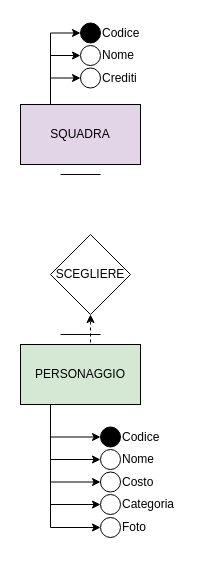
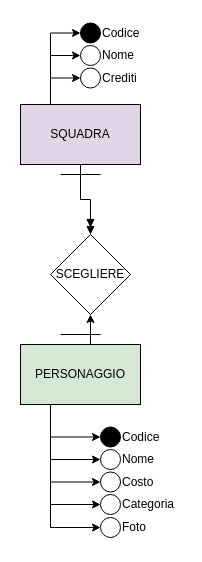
  <mxCell id="0" />
  <mxCell id="1" parent="0" />
+ <mxCell id="2" style="edgeStyle=orthogonalEdgeStyle;rounded=0;orthogonalLoop=1;jettySize=auto;html=1;exitX=0.5;exitY=1;exitDx=0;exitDy=0;entryX=0.5;entryY=0;entryDx=0;entryDy=0;endArrow=doubleBlock;endFill=1;" edge="1" parent="1" source="6" target="14"><mxGeometry relative="1" as="geometry" /></mxCell>
  <mxCell id="3" style="edgeStyle=orthogonalEdgeStyle;rounded=0;orthogonalLoop=1;jettySize=auto;html=1;exitX=0.25;exitY=0;exitDx=0;exitDy=0;entryX=0;entryY=0.5;entryDx=0;entryDy=0;" edge="1" parent="1" source="6" target="19"><mxGeometry relative="1" as="geometry" /></mxCell>
  <mxCell id="4" style="edgeStyle=orthogonalEdgeStyle;rounded=0;orthogonalLoop=1;jettySize=auto;html=1;exitX=0.25;exitY=0;exitDx=0;exitDy=0;entryX=0;entryY=0.5;entryDx=0;entryDy=0;" edge="1" parent="1" source="6" target="15"><mxGeometry relative="1" as="geometry" /></mxCell>
  <mxCell id="5" style="edgeStyle=orthogonalEdgeStyle;rounded=0;orthogonalLoop=1;jettySize=auto;html=1;exitX=0.25;exitY=0;exitDx=0;exitDy=0;entryX=0;entryY=0.5;entryDx=0;entryDy=0;" edge="1" parent="1" source="6" target="17"><mxGeometry relative="1" as="geometry" /></mxCell>
  <mxCell id="6" value="SQUADRA" style="rounded=0;whiteSpace=wrap;html=1;fillColor=#e1d5e7;" vertex="1" parent="1"><mxGeometry x="20" y="104" width="120" height="60" as="geometry" /></mxCell>
- <mxCell id="7" style="edgeStyle=orthogonalEdgeStyle;rounded=0;orthogonalLoop=1;jettySize=auto;html=1;exitX=0.5;exitY=0;exitDx=0;exitDy=0;entryX=0.5;entryY=1;entryDx=0;entryDy=0;endArrow=classic;endFill=1;dashed=1;" edge="1" parent="1" source="13" target="14"><mxGeometry relative="1" as="geometry" /></mxCell>
+ <mxCell id="7" style="edgeStyle=orthogonalEdgeStyle;rounded=0;orthogonalLoop=1;jettySize=auto;html=1;exitX=0.5;exitY=0;exitDx=0;exitDy=0;entryX=0.5;entryY=1;entryDx=0;entryDy=0;endArrow=classic;endFill=1;" edge="1" parent="1" source="13" target="14"><mxGeometry relative="1" as="geometry" /></mxCell>
  <mxCell id="8" style="edgeStyle=orthogonalEdgeStyle;rounded=0;orthogonalLoop=1;jettySize=auto;html=1;exitX=0.25;exitY=1;exitDx=0;exitDy=0;entryX=0;entryY=0.5;entryDx=0;entryDy=0;" edge="1" parent="1" source="13" target="24"><mxGeometry relative="1" as="geometry" /></mxCell>
  <mxCell id="9" style="edgeStyle=orthogonalEdgeStyle;rounded=0;orthogonalLoop=1;jettySize=auto;html=1;exitX=0.25;exitY=1;exitDx=0;exitDy=0;entryX=0;entryY=0.5;entryDx=0;entryDy=0;" edge="1" parent="1" source="13" target="22"><mxGeometry relative="1" as="geometry" /></mxCell>
  <mxCell id="10" style="edgeStyle=orthogonalEdgeStyle;rounded=0;orthogonalLoop=1;jettySize=auto;html=1;exitX=0.25;exitY=1;exitDx=0;exitDy=0;entryX=0;entryY=0.5;entryDx=0;entryDy=0;" edge="1" parent="1" source="13" target="26"><mxGeometry relative="1" as="geometry" /></mxCell>
  <mxCell id="11" style="edgeStyle=orthogonalEdgeStyle;rounded=0;orthogonalLoop=1;jettySize=auto;html=1;exitX=0.25;exitY=1;exitDx=0;exitDy=0;entryX=0;entryY=0.5;entryDx=0;entryDy=0;" edge="1" parent="1" source="13" target="28"><mxGeometry relative="1" as="geometry" /></mxCell>
  <mxCell id="12" style="edgeStyle=orthogonalEdgeStyle;rounded=0;orthogonalLoop=1;jettySize=auto;html=1;exitX=0.25;exitY=1;exitDx=0;exitDy=0;entryX=0;entryY=0.5;entryDx=0;entryDy=0;" edge="1" parent="1" source="13" target="30"><mxGeometry relative="1" as="geometry" /></mxCell>
  <mxCell id="13" value="PERSONAGGIO" style="rounded=0;whiteSpace=wrap;html=1;fillColor=#d5e8d4;" vertex="1" parent="1"><mxGeometry x="20" y="344" width="120" height="60" as="geometry" /></mxCell>
  <mxCell id="14" value="SCEGLIERE" style="rhombus;whiteSpace=wrap;html=1;" vertex="1" parent="1"><mxGeometry x="50" y="234" width="80" height="80" as="geometry" /></mxCell>
  <mxCell id="15" value="" style="ellipse;whiteSpace=wrap;html=1;aspect=fixed;" vertex="1" parent="1"><mxGeometry x="80" y="45" width="20" height="20" as="geometry" /></mxCell>
  <mxCell id="16" value="Nome" style="text;html=1;align=left;verticalAlign=middle;whiteSpace=wrap;rounded=0;" vertex="1" parent="1"><mxGeometry x="100" y="42.5" width="60" height="25" as="geometry" /></mxCell>
  <mxCell id="17" value="" style="ellipse;whiteSpace=wrap;html=1;aspect=fixed;fillColor=#000000;" vertex="1" parent="1"><mxGeometry x="80" y="22.5" width="20" height="20" as="geometry" /></mxCell>
  <mxCell id="18" value="Codice" style="text;html=1;align=left;verticalAlign=middle;whiteSpace=wrap;rounded=0;" vertex="1" parent="1"><mxGeometry x="100" y="20" width="60" height="25" as="geometry" /></mxCell>
  <mxCell id="19" value="" style="ellipse;whiteSpace=wrap;html=1;aspect=fixed;" vertex="1" parent="1"><mxGeometry x="80" y="67.5" width="20" height="20" as="geometry" /></mxCell>
  <mxCell id="20" value="Crediti" style="text;html=1;align=left;verticalAlign=middle;whiteSpace=wrap;rounded=0;" vertex="1" parent="1"><mxGeometry x="100" y="65" width="60" height="25" as="geometry" /></mxCell>
  <mxCell id="21" value="" style="endArrow=none;html=1;rounded=0;" edge="1" parent="1"><mxGeometry width="50" height="50" relative="1" as="geometry"><mxPoint x="60" y="334" as="sourcePoint" /><mxPoint x="100" y="334" as="targetPoint" /></mxGeometry></mxCell>
  <mxCell id="22" value="" style="ellipse;whiteSpace=wrap;html=1;aspect=fixed;" vertex="1" parent="1"><mxGeometry x="100" y="449" width="20" height="20" as="geometry" /></mxCell>
  <mxCell id="23" value="Nome" style="text;html=1;align=left;verticalAlign=middle;whiteSpace=wrap;rounded=0;" vertex="1" parent="1"><mxGeometry x="120" y="446.5" width="60" height="25" as="geometry" /></mxCell>
  <mxCell id="24" value="" style="ellipse;whiteSpace=wrap;html=1;aspect=fixed;fillColor=#000000;" vertex="1" parent="1"><mxGeometry x="100" y="426.5" width="20" height="20" as="geometry" /></mxCell>
  <mxCell id="25" value="Codice" style="text;html=1;align=left;verticalAlign=middle;whiteSpace=wrap;rounded=0;" vertex="1" parent="1"><mxGeometry x="120" y="424" width="60" height="25" as="geometry" /></mxCell>
  <mxCell id="26" value="" style="ellipse;whiteSpace=wrap;html=1;aspect=fixed;" vertex="1" parent="1"><mxGeometry x="100" y="471.5" width="20" height="20" as="geometry" /></mxCell>
  <mxCell id="27" value="Costo" style="text;html=1;align=left;verticalAlign=middle;whiteSpace=wrap;rounded=0;" vertex="1" parent="1"><mxGeometry x="120" y="469" width="60" height="25" as="geometry" /></mxCell>
  <mxCell id="28" value="" style="ellipse;whiteSpace=wrap;html=1;aspect=fixed;" vertex="1" parent="1"><mxGeometry x="100" y="494" width="20" height="20" as="geometry" /></mxCell>
  <mxCell id="29" value="Categoria" style="text;html=1;align=left;verticalAlign=middle;whiteSpace=wrap;rounded=0;" vertex="1" parent="1"><mxGeometry x="120" y="491.5" width="60" height="25" as="geometry" /></mxCell>
  <mxCell id="30" value="" style="ellipse;whiteSpace=wrap;html=1;aspect=fixed;" vertex="1" parent="1"><mxGeometry x="100" y="517" width="20" height="20" as="geometry" /></mxCell>
  <mxCell id="31" value="Foto" style="text;html=1;align=left;verticalAlign=middle;whiteSpace=wrap;rounded=0;" vertex="1" parent="1"><mxGeometry x="120" y="514.5" width="60" height="25" as="geometry" /></mxCell>
  <mxCell id="32" value="" style="endArrow=none;html=1;rounded=0;" edge="1" parent="1"><mxGeometry width="50" height="50" relative="1" as="geometry"><mxPoint x="60" y="174" as="sourcePoint" /><mxPoint x="100" y="174" as="targetPoint" /></mxGeometry></mxCell>
